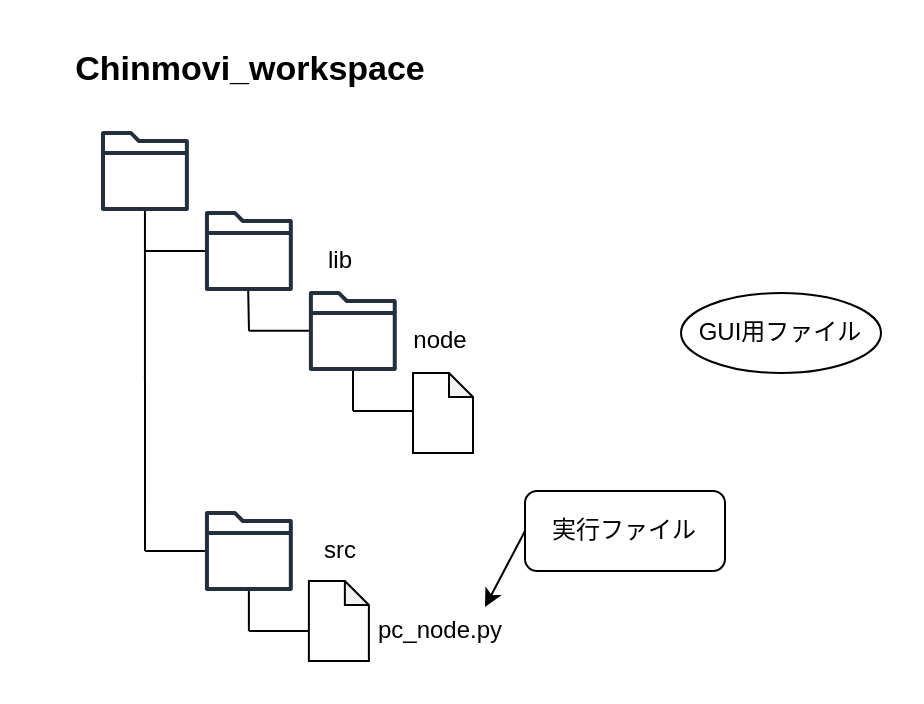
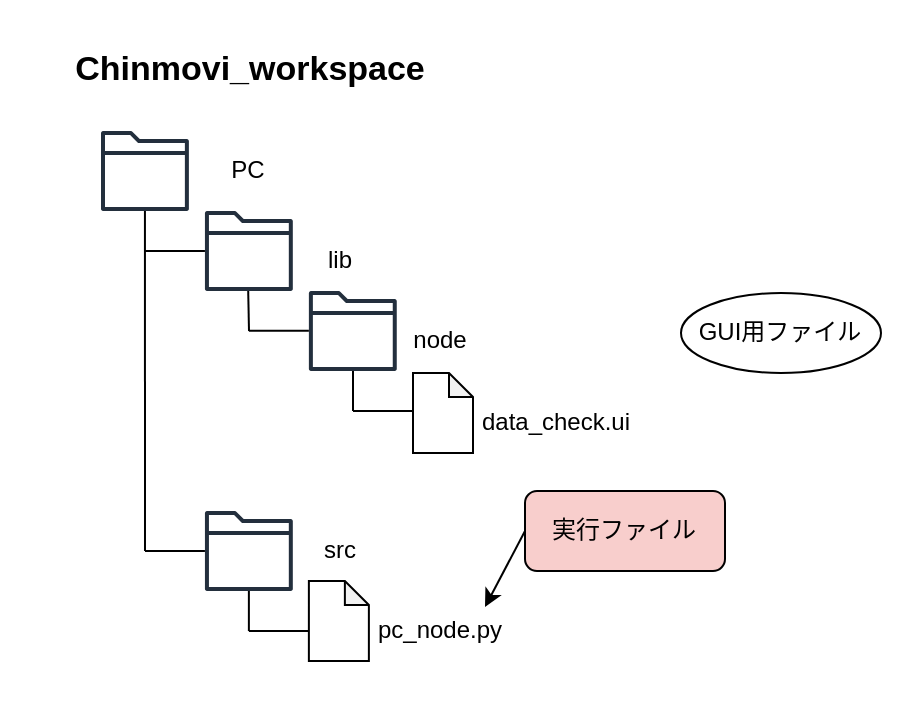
  <mxCell id="0" />
  <mxCell id="1" parent="0" />
  <mxCell id="2" value="&lt;b&gt;&lt;font style=&quot;font-size: 17px;&quot;&gt;Chinmovi_workspace&lt;/font&gt;&lt;/b&gt;" style="text;html=1;align=center;verticalAlign=middle;whiteSpace=wrap;rounded=0;" vertex="1" parent="1"><mxGeometry x="20" y="20" width="210" height="30" as="geometry" /></mxCell>
  <mxCell id="3" value="" style="sketch=0;outlineConnect=0;fontColor=#232F3E;gradientColor=none;fillColor=#232F3D;strokeColor=none;dashed=0;verticalLabelPosition=bottom;verticalAlign=top;align=center;html=1;fontSize=12;fontStyle=0;aspect=fixed;pointerEvents=1;shape=mxgraph.aws4.folder;" vertex="1" parent="1"><mxGeometry x="50" y="65" width="43.94" height="40" as="geometry" /></mxCell>
+ <mxCell id="4" value="PC" style="text;html=1;align=center;verticalAlign=middle;whiteSpace=wrap;rounded=0;" vertex="1" parent="1"><mxGeometry x="93.94" y="70" width="60" height="30" as="geometry" /></mxCell>
  <mxCell id="5" value="" style="sketch=0;outlineConnect=0;fontColor=#232F3E;gradientColor=none;fillColor=#232F3D;strokeColor=none;dashed=0;verticalLabelPosition=bottom;verticalAlign=top;align=center;html=1;fontSize=12;fontStyle=0;aspect=fixed;pointerEvents=1;shape=mxgraph.aws4.folder;" vertex="1" parent="1"><mxGeometry x="101.97" y="105" width="43.94" height="40" as="geometry" /></mxCell>
  <mxCell id="6" value="" style="endArrow=none;html=1;" edge="1" parent="1" source="3"><mxGeometry width="50" height="50" relative="1" as="geometry"><mxPoint x="72" y="115" as="sourcePoint" /><mxPoint x="72" y="275" as="targetPoint" /></mxGeometry></mxCell>
  <mxCell id="7" value="lib" style="text;html=1;align=center;verticalAlign=middle;whiteSpace=wrap;rounded=0;" vertex="1" parent="1"><mxGeometry x="140" y="115" width="60" height="30" as="geometry" /></mxCell>
  <mxCell id="8" value="" style="endArrow=none;html=1;" edge="1" parent="1" target="5"><mxGeometry width="50" height="50" relative="1" as="geometry"><mxPoint x="72" y="125" as="sourcePoint" /><mxPoint x="280" y="85" as="targetPoint" /></mxGeometry></mxCell>
  <mxCell id="9" value="" style="endArrow=none;html=1;" edge="1" target="10" parent="1"><mxGeometry width="50" height="50" relative="1" as="geometry"><mxPoint x="72" y="275" as="sourcePoint" /><mxPoint x="280" y="235" as="targetPoint" /></mxGeometry></mxCell>
  <mxCell id="10" value="" style="sketch=0;outlineConnect=0;fontColor=#232F3E;gradientColor=none;fillColor=#232F3D;strokeColor=none;dashed=0;verticalLabelPosition=bottom;verticalAlign=top;align=center;html=1;fontSize=12;fontStyle=0;aspect=fixed;pointerEvents=1;shape=mxgraph.aws4.folder;" vertex="1" parent="1"><mxGeometry x="101.97" y="255" width="43.94" height="40" as="geometry" /></mxCell>
  <mxCell id="11" value="src" style="text;html=1;align=center;verticalAlign=middle;whiteSpace=wrap;rounded=0;" vertex="1" parent="1"><mxGeometry x="140" y="260" width="60" height="30" as="geometry" /></mxCell>
  <mxCell id="12" value="" style="endArrow=none;html=1;" edge="1" parent="1"><mxGeometry width="50" height="50" relative="1" as="geometry"><mxPoint x="123.6" y="145" as="sourcePoint" /><mxPoint x="124" y="165" as="targetPoint" /></mxGeometry></mxCell>
  <mxCell id="13" value="" style="shape=note;whiteSpace=wrap;html=1;backgroundOutline=1;darkOpacity=0.05;size=12;direction=east;" vertex="1" parent="1"><mxGeometry x="206" y="186" width="30" height="40" as="geometry" /></mxCell>
  <mxCell id="14" value="" style="sketch=0;outlineConnect=0;fontColor=#232F3E;gradientColor=none;fillColor=#232F3D;strokeColor=none;dashed=0;verticalLabelPosition=bottom;verticalAlign=top;align=center;html=1;fontSize=12;fontStyle=0;aspect=fixed;pointerEvents=1;shape=mxgraph.aws4.folder;" vertex="1" parent="1"><mxGeometry x="153.94" y="145" width="43.94" height="40" as="geometry" /></mxCell>
  <mxCell id="15" value="" style="endArrow=none;html=1;" edge="1" parent="1"><mxGeometry width="50" height="50" relative="1" as="geometry"><mxPoint x="123.94" y="164.89" as="sourcePoint" /><mxPoint x="153.94" y="164.89" as="targetPoint" /></mxGeometry></mxCell>
  <mxCell id="16" value="node" style="text;html=1;align=center;verticalAlign=middle;whiteSpace=wrap;rounded=0;" vertex="1" parent="1"><mxGeometry x="190" y="155" width="60" height="30" as="geometry" /></mxCell>
  <mxCell id="17" value="" style="endArrow=none;html=1;" edge="1" parent="1"><mxGeometry width="50" height="50" relative="1" as="geometry"><mxPoint x="176" y="205" as="sourcePoint" /><mxPoint x="176" y="185" as="targetPoint" /></mxGeometry></mxCell>
  <mxCell id="18" value="" style="endArrow=none;html=1;" edge="1" parent="1"><mxGeometry width="50" height="50" relative="1" as="geometry"><mxPoint x="206" y="205" as="sourcePoint" /><mxPoint x="176" y="205" as="targetPoint" /></mxGeometry></mxCell>
+ <mxCell id="19" value="data_check.ui" style="text;html=1;align=center;verticalAlign=middle;whiteSpace=wrap;rounded=0;" vertex="1" parent="1"><mxGeometry x="236" y="196" width="84" height="30" as="geometry" /></mxCell>
  <mxCell id="20" value="GUI用ファイル" style="ellipse;whiteSpace=wrap;html=1;" vertex="1" parent="1"><mxGeometry x="340" y="146" width="100" height="40" as="geometry" /></mxCell>
  <mxCell id="21" value="" style="endArrow=none;html=1;" edge="1" parent="1"><mxGeometry width="50" height="50" relative="1" as="geometry"><mxPoint x="123.94" y="315" as="sourcePoint" /><mxPoint x="123.94" y="295" as="targetPoint" /></mxGeometry></mxCell>
  <mxCell id="22" value="" style="endArrow=none;html=1;" edge="1" parent="1"><mxGeometry width="50" height="50" relative="1" as="geometry"><mxPoint x="153.94" y="315" as="sourcePoint" /><mxPoint x="123.94" y="315" as="targetPoint" /></mxGeometry></mxCell>
  <mxCell id="23" value="" style="shape=note;whiteSpace=wrap;html=1;backgroundOutline=1;darkOpacity=0.05;size=12;direction=east;" vertex="1" parent="1"><mxGeometry x="153.94" y="290" width="30" height="40" as="geometry" /></mxCell>
  <mxCell id="24" value="pc_node.py" style="text;html=1;align=center;verticalAlign=middle;whiteSpace=wrap;rounded=0;" vertex="1" parent="1"><mxGeometry x="178" y="300" width="84" height="30" as="geometry" /></mxCell>
  <mxCell id="25" value="" style="endArrow=classic;html=1;exitX=0;exitY=0.5;exitDx=0;exitDy=0;entryX=1;entryY=0.25;entryDx=0;entryDy=0;" edge="1" parent="1"><mxGeometry width="50" height="50" relative="1" as="geometry"><mxPoint x="262" y="265" as="sourcePoint" /><mxPoint x="242" y="303" as="targetPoint" /></mxGeometry></mxCell>
- <mxCell id="26" value="実行ファイル" style="rounded=1;whiteSpace=wrap;html=1;" vertex="1" parent="1"><mxGeometry x="262" y="245" width="100" height="40" as="geometry" /></mxCell>
+ <mxCell id="26" value="実行ファイル" style="rounded=1;whiteSpace=wrap;html=1;fillColor=#f8cecc;" vertex="1" parent="1"><mxGeometry x="262" y="245" width="100" height="40" as="geometry" /></mxCell>
